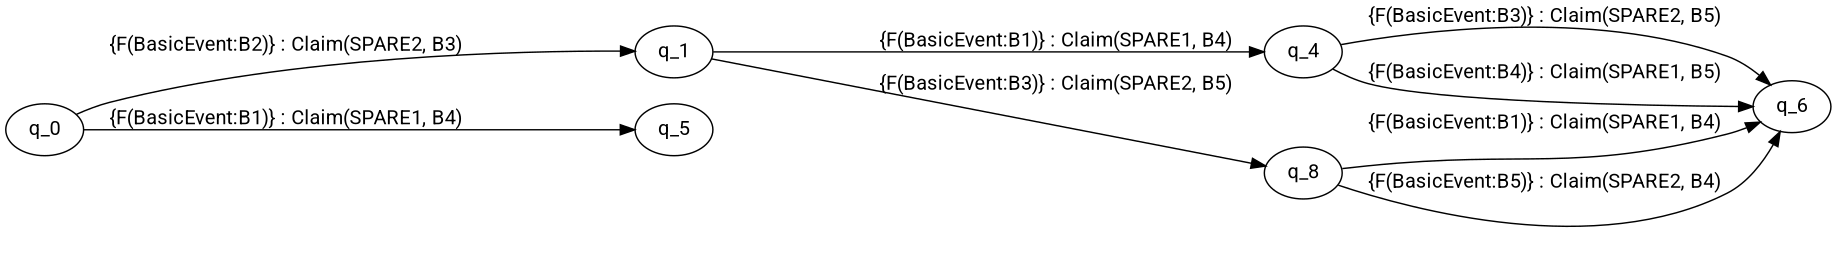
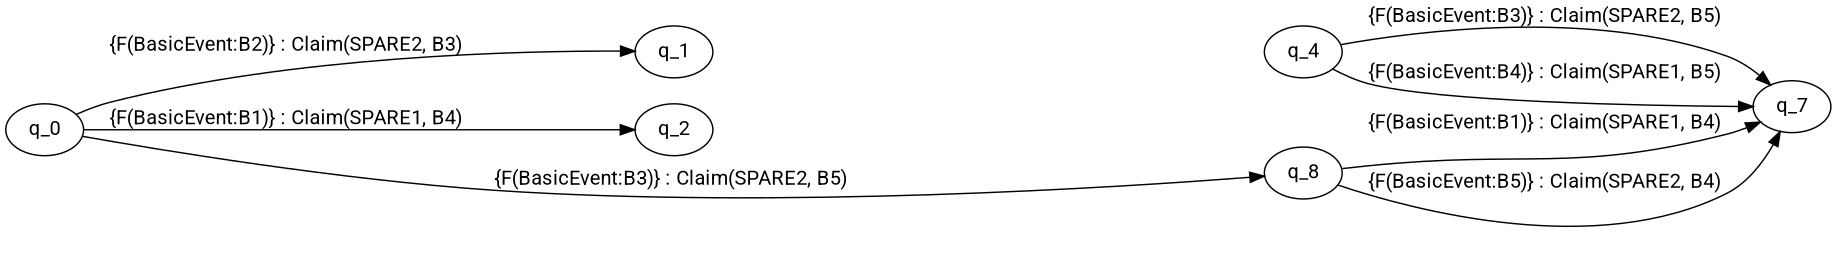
  digraph {
    fontname=Roboto
    rankdir=LR
    node [fontname=Roboto]
    edge [fontname=Roboto]
    n1 [label=q_0]
    n2 [label=q_1]
-   n3 [label=q_5]
+   n3 [label=q_2]
    n4 [label=q_8]
    n5 [label=q_4]
-   n6 [label=q_6]
+   n6 [label=q_7]
    n1 -> n2 [label="{F(BasicEvent:B2)} : Claim(SPARE2, B3) "]
    n1 -> n3 [label="{F(BasicEvent:B1)} : Claim(SPARE1, B4) "]
-   n2 -> n4 [label="{F(BasicEvent:B3)} : Claim(SPARE2, B5) "]
-   n2 -> n5 [label="{F(BasicEvent:B1)} : Claim(SPARE1, B4) "]
+   n1 -> n4 [label="{F(BasicEvent:B3)} : Claim(SPARE2, B5) "]
    n4 -> n6 [label="{F(BasicEvent:B1)} : Claim(SPARE1, B4) "]
    n4 -> n6 [label="{F(BasicEvent:B5)} : Claim(SPARE2, B4) "]
    n5 -> n6 [label="{F(BasicEvent:B3)} : Claim(SPARE2, B5) "]
    n5 -> n6 [label="{F(BasicEvent:B4)} : Claim(SPARE1, B5) "]
  }
